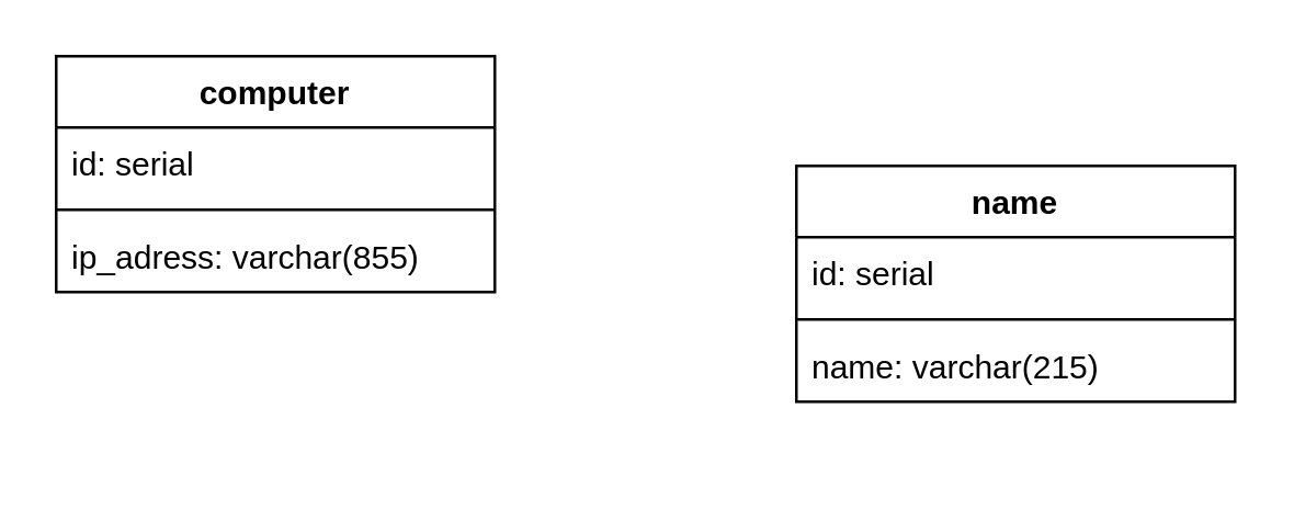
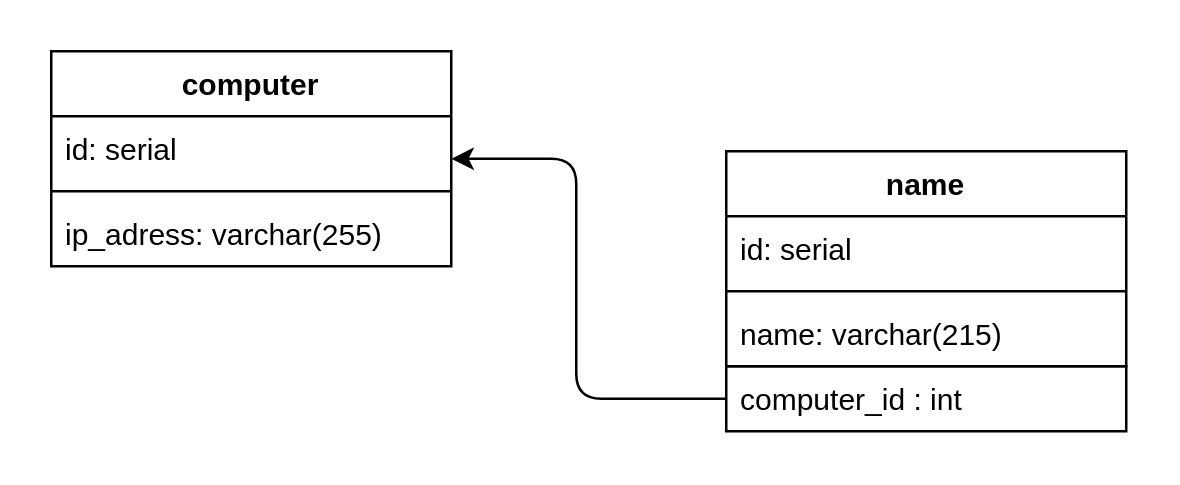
  <mxCell id="0" />
  <mxCell id="1" parent="0" />
  <mxCell id="2" value="computer" style="swimlane;fontStyle=1;align=center;verticalAlign=top;childLayout=stackLayout;horizontal=1;startSize=26;horizontalStack=0;resizeParent=1;resizeParentMax=0;resizeLast=0;collapsible=1;marginBottom=0;" vertex="1" parent="1"><mxGeometry x="20" y="20" width="160" height="86" as="geometry" /></mxCell>
  <mxCell id="3" value="id: serial" style="text;strokeColor=none;fillColor=none;align=left;verticalAlign=top;spacingLeft=4;spacingRight=4;overflow=hidden;rotatable=0;points=[[0,0.5],[1,0.5]];portConstraint=eastwest;" vertex="1" parent="2"><mxGeometry y="26" width="160" height="26" as="geometry" /></mxCell>
  <mxCell id="4" value="" style="line;strokeWidth=1;fillColor=none;align=left;verticalAlign=middle;spacingTop=-1;spacingLeft=3;spacingRight=3;rotatable=0;labelPosition=right;points=[];portConstraint=eastwest;" vertex="1" parent="2"><mxGeometry y="52" width="160" height="8" as="geometry" /></mxCell>
- <mxCell id="5" value="ip_adress: varchar(855)" style="text;strokeColor=none;fillColor=none;align=left;verticalAlign=top;spacingLeft=4;spacingRight=4;overflow=hidden;rotatable=0;points=[[0,0.5],[1,0.5]];portConstraint=eastwest;" vertex="1" parent="2"><mxGeometry y="60" width="160" height="26" as="geometry" /></mxCell>
+ <mxCell id="5" value="ip_adress: varchar(255)" style="text;strokeColor=none;fillColor=none;align=left;verticalAlign=top;spacingLeft=4;spacingRight=4;overflow=hidden;rotatable=0;points=[[0,0.5],[1,0.5]];portConstraint=eastwest;" vertex="1" parent="2"><mxGeometry y="60" width="160" height="26" as="geometry" /></mxCell>
  <mxCell id="6" value="name" style="swimlane;fontStyle=1;align=center;verticalAlign=top;childLayout=stackLayout;horizontal=1;startSize=26;horizontalStack=0;resizeParent=1;resizeParentMax=0;resizeLast=0;collapsible=1;marginBottom=0;" vertex="1" parent="1"><mxGeometry x="290" y="60" width="160" height="86" as="geometry" /></mxCell>
  <mxCell id="7" value="id: serial" style="text;strokeColor=none;fillColor=none;align=left;verticalAlign=top;spacingLeft=4;spacingRight=4;overflow=hidden;rotatable=0;points=[[0,0.5],[1,0.5]];portConstraint=eastwest;" vertex="1" parent="6"><mxGeometry y="26" width="160" height="26" as="geometry" /></mxCell>
  <mxCell id="8" value="" style="line;strokeWidth=1;fillColor=none;align=left;verticalAlign=middle;spacingTop=-1;spacingLeft=3;spacingRight=3;rotatable=0;labelPosition=right;points=[];portConstraint=eastwest;" vertex="1" parent="6"><mxGeometry y="52" width="160" height="8" as="geometry" /></mxCell>
  <mxCell id="9" value="name: varchar(215)" style="text;strokeColor=none;fillColor=none;align=left;verticalAlign=top;spacingLeft=4;spacingRight=4;overflow=hidden;rotatable=0;points=[[0,0.5],[1,0.5]];portConstraint=eastwest;" vertex="1" parent="6"><mxGeometry y="60" width="160" height="26" as="geometry" /></mxCell>
+ <mxCell id="10" value="computer_id : int" style="text;align=left;verticalAlign=top;spacingLeft=4;spacingRight=4;overflow=hidden;rotatable=0;points=[[0,0.5],[1,0.5]];portConstraint=eastwest;sketch=0;strokeColor=#000000;" vertex="1" parent="1"><mxGeometry x="290" y="146" width="160" height="26" as="geometry" /></mxCell>
+ <mxCell id="11" value="" style="endArrow=classic;html=1;entryX=1;entryY=0.5;entryDx=0;entryDy=0;exitX=0;exitY=0.5;exitDx=0;exitDy=0;" edge="1" parent="1" source="10" target="2"><mxGeometry width="50" height="50" relative="1" as="geometry"><mxPoint x="260" y="220" as="sourcePoint" /><mxPoint x="310" y="170" as="targetPoint" /><Array as="points"><mxPoint x="230" y="159" /><mxPoint x="230" y="63" /></Array></mxGeometry></mxCell>
